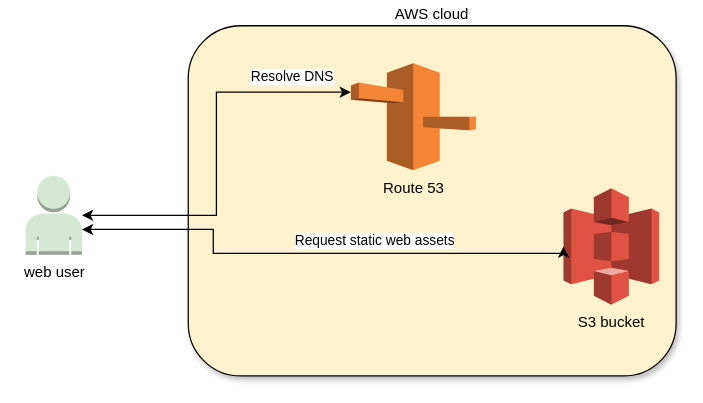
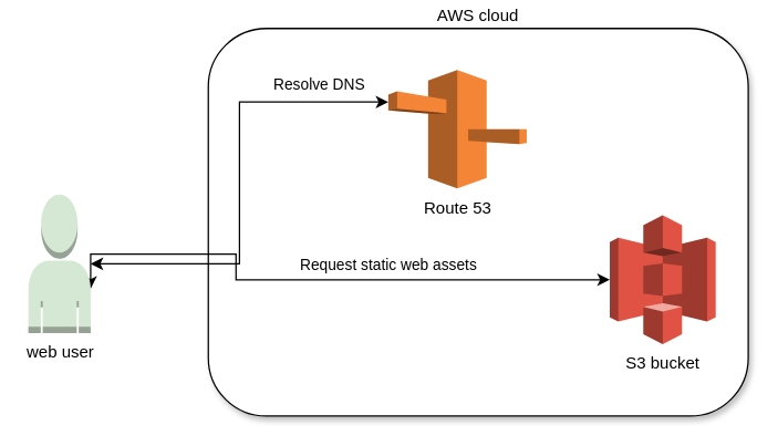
  <mxCell id="0" />
  <mxCell id="1" parent="0" />
- <mxCell id="2" value="&lt;div&gt;AWS cloud&lt;br&gt;&lt;/div&gt;" style="rounded=1;whiteSpace=wrap;html=1;shadow=1;align=center;verticalAlign=bottom;labelPosition=center;verticalLabelPosition=top;fillColor=#fff2cc;" vertex="1" parent="1"><mxGeometry x="150" y="20" width="390" height="280" as="geometry" /></mxCell>
- <mxCell id="3" value="S3 bucket" style="outlineConnect=0;dashed=0;verticalLabelPosition=bottom;verticalAlign=top;align=center;html=1;shape=mxgraph.aws3.s3;fillColor=#E05243;gradientColor=none;" vertex="1" parent="1"><mxGeometry x="450" y="150" width="76.5" height="93" as="geometry" /></mxCell>
+ <mxCell id="2" value="&lt;div&gt;AWS cloud&lt;br&gt;&lt;/div&gt;" style="rounded=1;whiteSpace=wrap;html=1;shadow=1;align=center;verticalAlign=bottom;labelPosition=center;verticalLabelPosition=top;" vertex="1" parent="1"><mxGeometry x="150" y="20" width="390" height="280" as="geometry" /></mxCell>
+ <mxCell id="3" value="S3 bucket" style="outlineConnect=0;dashed=0;verticalLabelPosition=bottom;verticalAlign=top;align=center;html=1;shape=mxgraph.aws3.s3;fillColor=#E05243;gradientColor=none;" vertex="1" parent="1"><mxGeometry x="440" y="155" width="76.5" height="93" as="geometry" /></mxCell>
  <mxCell id="4" value="Route 53" style="outlineConnect=0;dashed=0;verticalLabelPosition=bottom;verticalAlign=top;align=center;html=1;shape=mxgraph.aws3.route_53;fillColor=#F58536;gradientColor=none;" vertex="1" parent="1"><mxGeometry x="280" y="50" width="100" height="85.5" as="geometry" /></mxCell>
  <mxCell id="5" style="edgeStyle=orthogonalEdgeStyle;rounded=0;orthogonalLoop=1;jettySize=auto;html=1;entryX=0;entryY=0.27;entryDx=0;entryDy=0;entryPerimeter=0;startArrow=classic;startFill=1;" edge="1" parent="1" source="9" target="4"><mxGeometry relative="1" as="geometry" /></mxCell>
  <mxCell id="6" value="Resolve DNS" style="edgeLabel;html=1;align=center;verticalAlign=middle;resizable=0;points=[];" vertex="1" connectable="0" parent="5"><mxGeometry x="0.654" y="-4" relative="1" as="geometry"><mxPoint x="7" y="-17" as="offset" /></mxGeometry></mxCell>
  <mxCell id="7" style="edgeStyle=orthogonalEdgeStyle;rounded=0;orthogonalLoop=1;jettySize=auto;html=1;startArrow=classic;startFill=1;entryX=0;entryY=0.5;entryDx=0;entryDy=0;entryPerimeter=0;exitX=1;exitY=0.68;exitDx=0;exitDy=0;exitPerimeter=0;" edge="1" parent="1" source="9" target="3"><mxGeometry relative="1" as="geometry"><mxPoint x="150" y="400" as="sourcePoint" /><Array as="points"><mxPoint x="170" y="183" /><mxPoint x="170" y="202" /></Array></mxGeometry></mxCell>
  <mxCell id="8" value="Request static web assets " style="edgeLabel;html=1;align=center;verticalAlign=middle;resizable=0;points=[];" vertex="1" connectable="0" parent="7"><mxGeometry x="0.233" y="-3" relative="1" as="geometry"><mxPoint y="-14" as="offset" /></mxGeometry></mxCell>
- <mxCell id="9" value="web user" style="outlineConnect=0;dashed=0;verticalLabelPosition=bottom;verticalAlign=top;align=center;html=1;shape=mxgraph.aws3.user;fillColor=#d5e8d4;strokeColor=#82b366;" vertex="1" parent="1"><mxGeometry x="20" y="140" width="45" height="63" as="geometry" /></mxCell>
+ <mxCell id="9" value="web user" style="outlineConnect=0;dashed=0;verticalLabelPosition=bottom;verticalAlign=top;align=center;html=1;shape=mxgraph.aws3.user;fillColor=#d5e8d4;strokeColor=#82b366;" vertex="1" parent="1"><mxGeometry x="20" y="140" width="45" height="100" as="geometry" /></mxCell>
